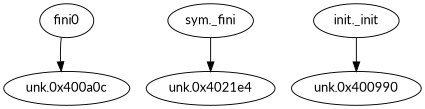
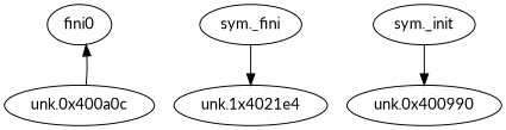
  digraph {
    fontname=Lato
    node [fontname=Lato]
    edge [fontname=Lato]
    n1 [label=fini0]
    n2 [label="unk.0x400a0c"]
    n3 [label="sym._fini"]
-   n4 [label="unk.0x4021e4"]
-   n5 [label="init._init"]
+   n4 [label="unk.1x4021e4"]
+   n5 [label="sym._init"]
    n6 [label="unk.0x400990"]
-   n1 -> n2
+   n2 -> n1
    n3 -> n4
    n5 -> n6
  }
